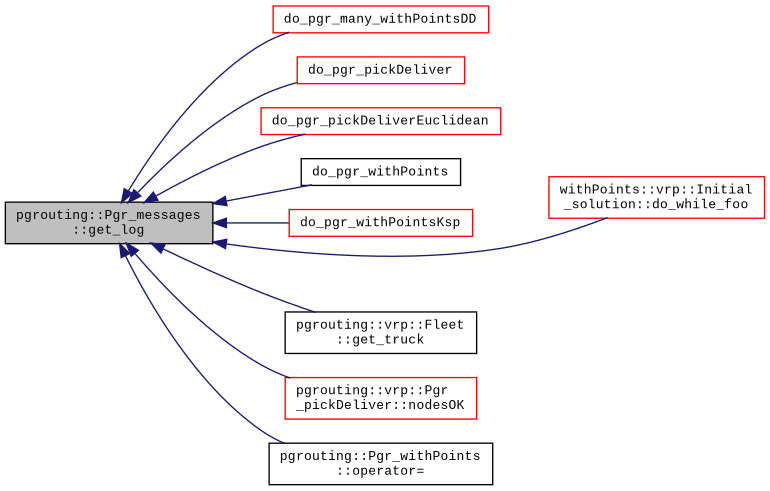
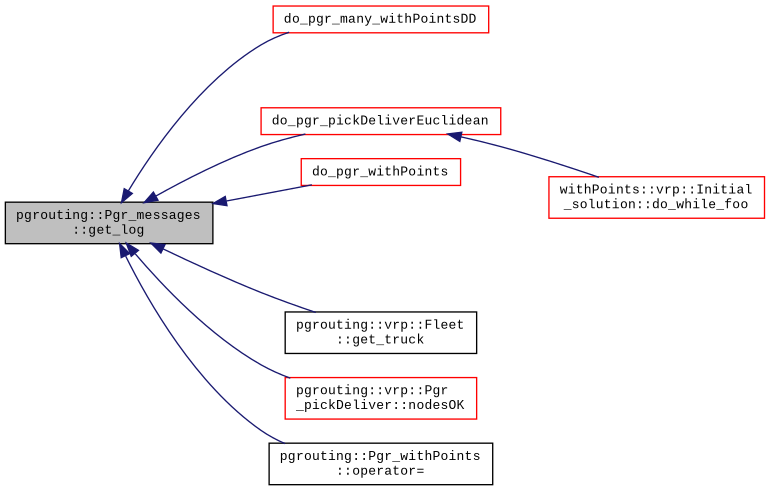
  digraph {
    fontname="Liberation Mono"
    rankdir=LR
    node [color=red fillcolor=white fontname="Liberation Mono" fontsize=10 shape=record style=filled]
    edge [color=midnightblue dir=back fontname="Liberation Mono" fontsize=10 labelfontname=Helvetica labelfontsize=10 style=solid]
    n1 [color=black fillcolor=grey75 fontcolor=black height=0.2 label="pgrouting::Pgr_messages\l::get_log" width=0.4]
    n2 [height=0.2 label=do_pgr_many_withPointsDD width=0.4]
-   n3 [height=0.2 label=do_pgr_pickDeliver width=0.4]
    n4 [height=0.2 label=do_pgr_pickDeliverEuclidean width=0.4]
-   n5 [color=black height=0.2 label=do_pgr_withPoints width=0.4]
-   n6 [height=0.2 label=do_pgr_withPointsKsp width=0.4]
+   n5 [height=0.2 label=do_pgr_withPoints width=0.4]
    n7 [height=0.2 label="withPoints::vrp::Initial\l_solution::do_while_foo" width=0.4]
    n8 [color=black height=0.2 label="pgrouting::vrp::Fleet\l::get_truck" width=0.4]
    n9 [height=0.2 label="pgrouting::vrp::Pgr\l_pickDeliver::nodesOK" width=0.4]
    n10 [color=black height=0.2 label="pgrouting::Pgr_withPoints\l::operator=" width=0.4]
    n1 -> n2
-   n1 -> n3
    n1 -> n4
    n1 -> n5
-   n1 -> n6
-   n1 -> n7
+   n4 -> n7
    n1 -> n8
    n1 -> n9
    n1 -> n10
  }
